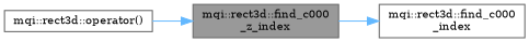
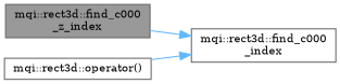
  digraph {
    fontname="DejaVu Serif"
    rankdir=RL
    node [color=grey40 fillcolor=white fontname="DejaVu Serif" fontsize=10 shape=box style=filled]
    edge [color=steelblue1 dir=back fontname="DejaVu Serif" fontsize=10 labelfontname=Helvetica labelfontsize=10 style=solid]
    n1 [color=gray40 fillcolor=grey60 fontcolor=black height=0.2 label="mqi::rect3d::find_c000\l_z_index" width=0.4]
    n2 [height=0.2 label="mqi::rect3d::find_c000\l_index" width=0.4]
    n3 [height=0.2 label="mqi::rect3d::operator()" width=0.4]
    n2 -> n1
-   n1 -> n3
+   n2 -> n3
  }
